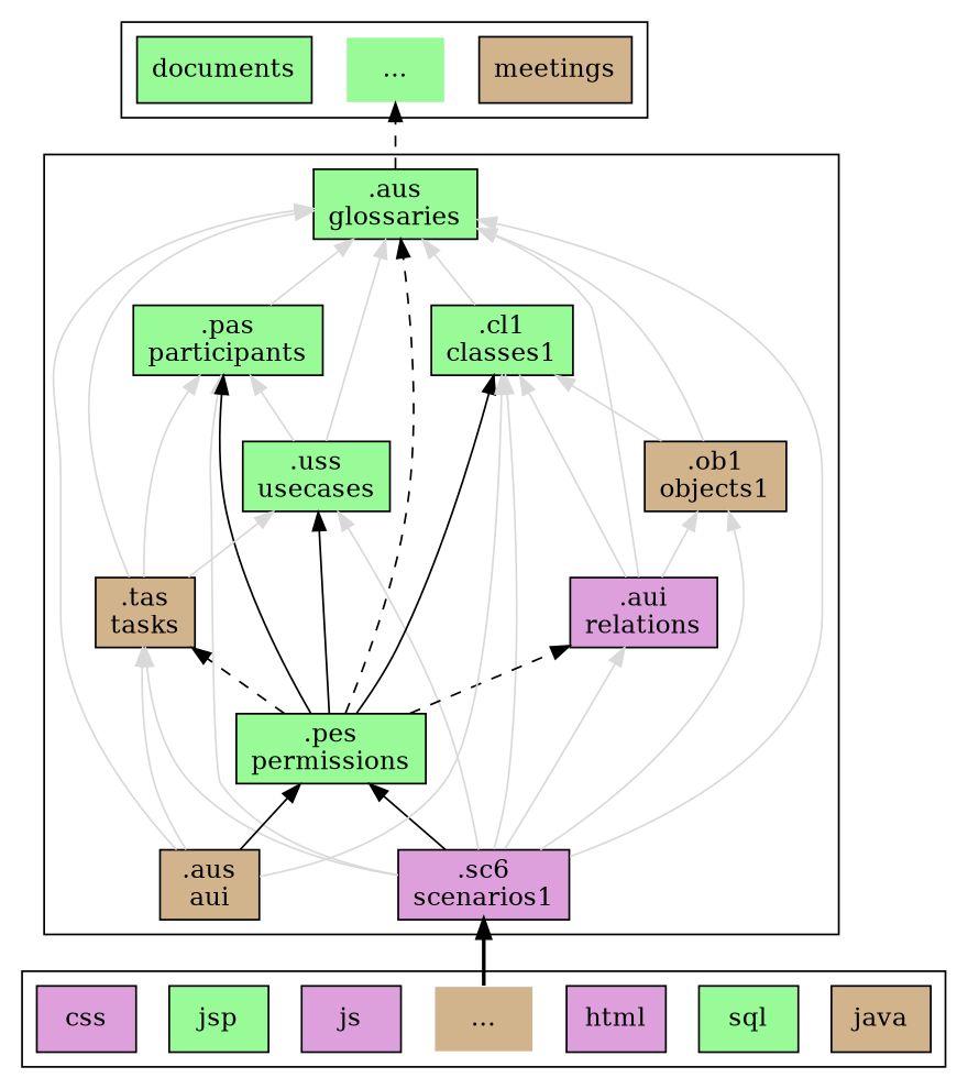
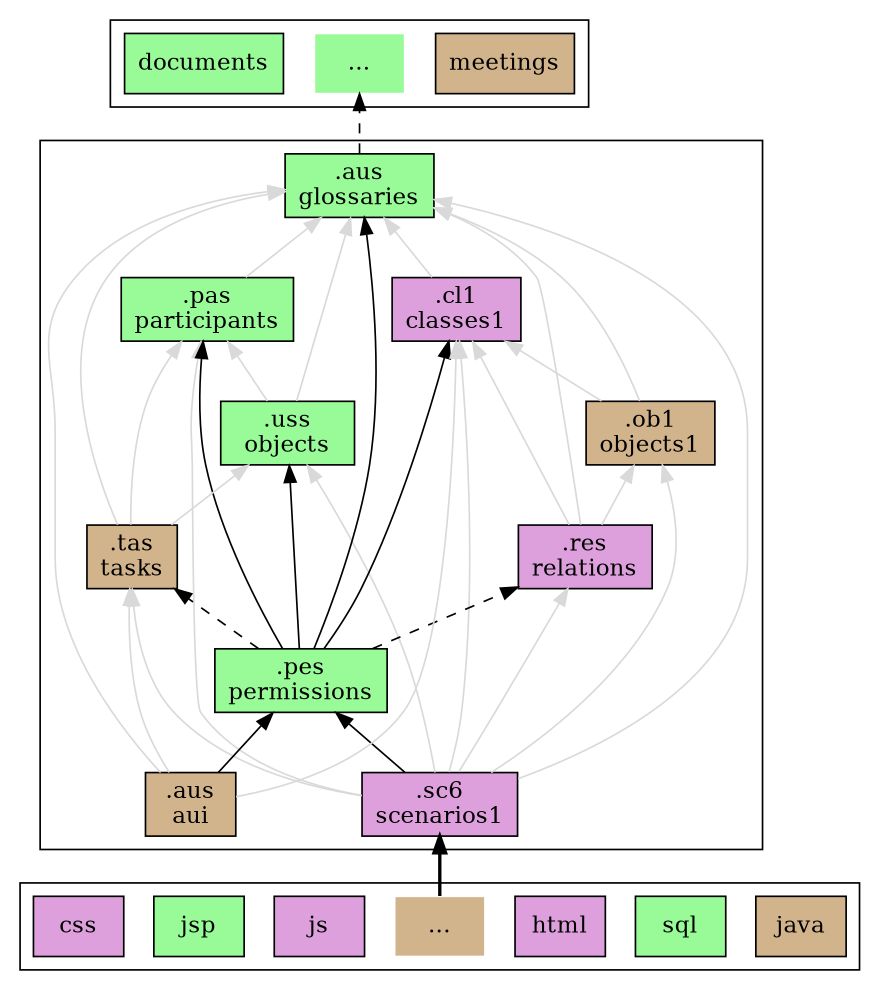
  digraph {
    compound=true
    rankdir=BT
    node [fillcolor=palegreen shape=box style=filled]
    edge [color=grey85 penwidth=1]
    meetings [fillcolor=tan]
    n2 [color=white label="..."]
    documents
    n4 [label=".aus\nglossaries" penwidth=1]
-   n5 [label=".cl1\nclasses1" penwidth=1]
+   n5 [fillcolor=plum label=".cl1\nclasses1" penwidth=1]
    n6 [fillcolor=tan label=".ob1\nobjects1" penwidth=1]
    n7 [fillcolor=plum label=".sc6\nscenarios1" penwidth=1]
-   n8 [label=".uss\nusecases" penwidth=1]
+   n8 [label=".uss\nobjects" penwidth=1]
    n9 [label=".pes\npermissions" penwidth=1]
-   n10 [fillcolor=plum label=".aui\nrelations" penwidth=1]
+   n10 [fillcolor=plum label=".res\nrelations" penwidth=1]
    n11 [fillcolor=tan label=".tas\ntasks" penwidth=1]
    n12 [label=".pas\nparticipants" penwidth=1]
    n13 [fillcolor=tan label=".aus\naui" penwidth=1]
    java [fillcolor=tan]
    sql
    html [fillcolor=plum]
    n17 [color=white fillcolor=tan label="..."]
    js [fillcolor=plum]
    jsp
    css [fillcolor=plum]
    subgraph cluster_1 {
      meetings
      n2
      documents
    }
    subgraph cluster_2 {
      n4
      n5
      n6
      n7
      n8
      n9
      n10
      n11
      n12
      n13
    }
    subgraph cluster_3 {
      java
      sql
      html
      n17
      js
      jsp
      css
    }
    n4 -> n2 [style=dashed color="" penwidth=""]
    n5 -> n4
    n6 -> n4
    n6 -> n5
    n7 -> n4
    n7 -> n5
    n7 -> n6
    n7 -> n8
    n7 -> n9 [color=black style=bold]
    n7 -> n10
    n7 -> n11
    n7 -> n12
    n8 -> n4
    n8 -> n12
-   n9 -> n4 [color=black style=dashed]
+   n9 -> n4 [color=black style=bold]
    n9 -> n5 [color=black style=bold]
    n9 -> n8 [color=black style=bold]
    n9 -> n10 [color=black style=dashed]
    n9 -> n11 [color=black style=dashed]
    n9 -> n12 [color=black style=bold]
    n10 -> n4
    n10 -> n5
    n10 -> n6
    n11 -> n4
    n11 -> n8
    n11 -> n12
    n12 -> n4
    n13 -> n4
    n13 -> n5
    n13 -> n9 [color=black style=bold]
    n13 -> n11
    n17 -> n7 [style=bold color="" penwidth=""]
  }
